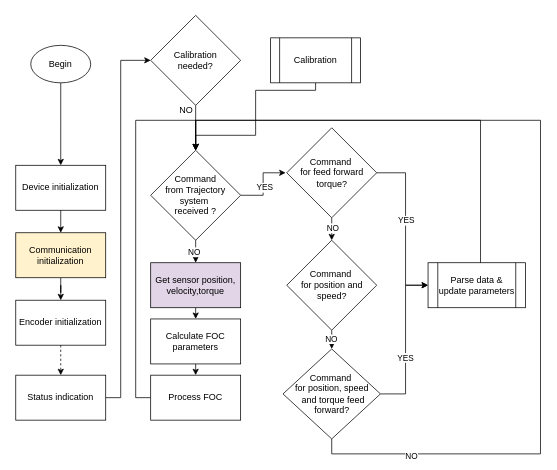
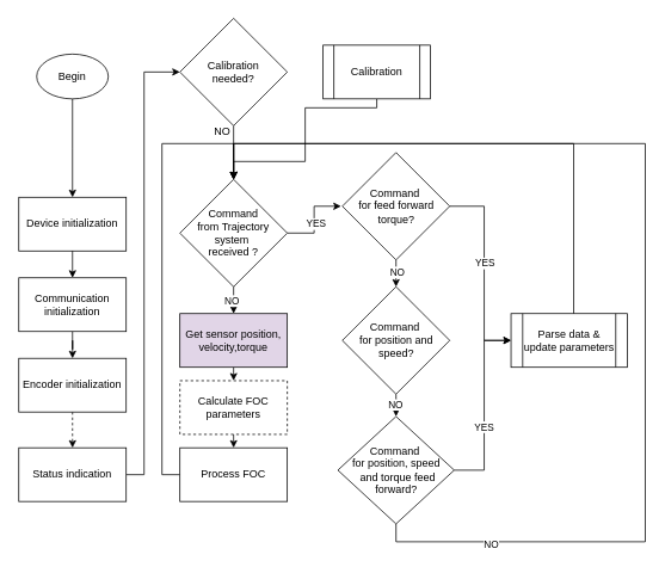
  <mxCell id="0" />
  <mxCell id="1" parent="0" />
  <mxCell id="2" style="edgeStyle=orthogonalEdgeStyle;rounded=0;orthogonalLoop=1;jettySize=auto;html=1;exitX=0.5;exitY=1;exitDx=0;exitDy=0;entryX=0.5;entryY=0;entryDx=0;entryDy=0;" parent="1" source="3" edge="1"><mxGeometry relative="1" as="geometry"><mxPoint x="80" y="220" as="targetPoint" /></mxGeometry></mxCell>
  <mxCell id="3" value="Begin" style="ellipse;whiteSpace=wrap;html=1;" parent="1" vertex="1"><mxGeometry x="40" y="60" width="80" height="50" as="geometry" /></mxCell>
  <mxCell id="4" style="edgeStyle=orthogonalEdgeStyle;rounded=0;orthogonalLoop=1;jettySize=auto;html=1;exitX=0.5;exitY=1;exitDx=0;exitDy=0;" edge="1" parent="1" source="5" target="7"><mxGeometry relative="1" as="geometry" /></mxCell>
- <mxCell id="5" value="Communication initialization" style="rounded=0;whiteSpace=wrap;html=1;fillColor=#fff2cc;" vertex="1" parent="1"><mxGeometry x="20" y="310" width="120" height="60" as="geometry" /></mxCell>
+ <mxCell id="5" value="Communication initialization" style="rounded=0;whiteSpace=wrap;html=1;" vertex="1" parent="1"><mxGeometry x="20" y="310" width="120" height="60" as="geometry" /></mxCell>
  <mxCell id="6" style="edgeStyle=orthogonalEdgeStyle;rounded=0;orthogonalLoop=1;jettySize=auto;html=1;exitX=0.5;exitY=1;exitDx=0;exitDy=0;entryX=0.5;entryY=0;entryDx=0;entryDy=0;dashed=1;" edge="1" parent="1" source="7" target="11"><mxGeometry relative="1" as="geometry" /></mxCell>
  <mxCell id="7" value="Encoder initialization" style="rounded=0;whiteSpace=wrap;html=1;" vertex="1" parent="1"><mxGeometry x="20" y="400" width="120" height="60" as="geometry" /></mxCell>
  <mxCell id="8" value="Device initialization" style="rounded=0;whiteSpace=wrap;html=1;" vertex="1" parent="1"><mxGeometry x="20" y="220" width="120" height="60" as="geometry" /></mxCell>
  <mxCell id="9" style="edgeStyle=orthogonalEdgeStyle;rounded=0;orthogonalLoop=1;jettySize=auto;html=1;exitX=0.5;exitY=1;exitDx=0;exitDy=0;entryX=0.5;entryY=0;entryDx=0;entryDy=0;" edge="1" parent="1" source="8" target="5"><mxGeometry relative="1" as="geometry" /></mxCell>
  <mxCell id="10" style="edgeStyle=orthogonalEdgeStyle;rounded=0;orthogonalLoop=1;jettySize=auto;html=1;exitX=1;exitY=0.5;exitDx=0;exitDy=0;entryX=0;entryY=0.5;entryDx=0;entryDy=0;" edge="1" parent="1" source="11" target="13"><mxGeometry relative="1" as="geometry"><mxPoint x="240" y="80" as="targetPoint" /><Array as="points"><mxPoint x="160" y="530" /><mxPoint x="160" y="80" /></Array></mxGeometry></mxCell>
  <mxCell id="11" value="Status indication" style="rounded=0;whiteSpace=wrap;html=1;" vertex="1" parent="1"><mxGeometry x="20" y="500" width="120" height="60" as="geometry" /></mxCell>
  <mxCell id="12" style="edgeStyle=orthogonalEdgeStyle;rounded=0;orthogonalLoop=1;jettySize=auto;html=1;exitX=0.5;exitY=1;exitDx=0;exitDy=0;" edge="1" parent="1" source="13"><mxGeometry relative="1" as="geometry"><mxPoint x="260" y="200" as="targetPoint" /></mxGeometry></mxCell>
  <mxCell id="13" value="&lt;div&gt;Calibration&lt;/div&gt;&lt;div&gt;needed?&lt;/div&gt;" style="rhombus;whiteSpace=wrap;html=1;" vertex="1" parent="1"><mxGeometry x="200" y="20" width="120" height="120" as="geometry" /></mxCell>
  <mxCell id="14" style="edgeStyle=orthogonalEdgeStyle;rounded=0;orthogonalLoop=1;jettySize=auto;html=1;exitX=0.5;exitY=1;exitDx=0;exitDy=0;entryX=0.5;entryY=0;entryDx=0;entryDy=0;" edge="1" parent="1" source="15" target="23"><mxGeometry relative="1" as="geometry"><Array as="points"><mxPoint x="420" y="120" /><mxPoint x="340" y="120" /><mxPoint x="340" y="180" /><mxPoint x="260" y="180" /></Array></mxGeometry></mxCell>
  <mxCell id="15" value="Calibration" style="shape=process;whiteSpace=wrap;html=1;backgroundOutline=1;" vertex="1" parent="1"><mxGeometry x="360" y="50" width="120" height="60" as="geometry" /></mxCell>
  <mxCell id="16" style="edgeStyle=orthogonalEdgeStyle;rounded=0;orthogonalLoop=1;jettySize=auto;html=1;exitX=0.5;exitY=1;exitDx=0;exitDy=0;entryX=0.5;entryY=0;entryDx=0;entryDy=0;" edge="1" parent="1" source="20" target="31"><mxGeometry relative="1" as="geometry" /></mxCell>
  <mxCell id="17" value="NO" style="edgeLabel;html=1;align=center;verticalAlign=middle;resizable=0;points=[];" vertex="1" connectable="0" parent="16"><mxGeometry x="-0.411" y="-2" relative="1" as="geometry"><mxPoint x="3" y="4" as="offset" /></mxGeometry></mxCell>
  <mxCell id="18" style="edgeStyle=orthogonalEdgeStyle;rounded=0;orthogonalLoop=1;jettySize=auto;html=1;exitX=1;exitY=0.5;exitDx=0;exitDy=0;entryX=0;entryY=0.5;entryDx=0;entryDy=0;" edge="1" parent="1" source="20" target="33"><mxGeometry relative="1" as="geometry"><mxPoint x="540" y="260" as="targetPoint" /><Array as="points"><mxPoint x="540" y="230" /><mxPoint x="540" y="380" /></Array></mxGeometry></mxCell>
  <mxCell id="19" value="YES" style="edgeLabel;html=1;align=center;verticalAlign=middle;resizable=0;points=[];" vertex="1" connectable="0" parent="18"><mxGeometry x="-0.064" relative="1" as="geometry"><mxPoint as="offset" /></mxGeometry></mxCell>
  <mxCell id="20" value="&lt;div&gt;Command&amp;nbsp;&lt;/div&gt;&lt;div&gt;for feed forward torque?&lt;/div&gt;" style="rhombus;whiteSpace=wrap;html=1;" vertex="1" parent="1"><mxGeometry x="381.5" y="170" width="120" height="120" as="geometry" /></mxCell>
  <mxCell id="21" style="edgeStyle=orthogonalEdgeStyle;rounded=0;orthogonalLoop=1;jettySize=auto;html=1;exitX=1;exitY=0.5;exitDx=0;exitDy=0;" edge="1" parent="1" source="23"><mxGeometry relative="1" as="geometry"><mxPoint x="380" y="230" as="targetPoint" /><Array as="points"><mxPoint x="350" y="260" /><mxPoint x="350" y="230" /></Array></mxGeometry></mxCell>
  <mxCell id="22" value="YES" style="edgeLabel;html=1;align=center;verticalAlign=middle;resizable=0;points=[];" vertex="1" connectable="0" parent="21"><mxGeometry x="-0.1" y="-1" relative="1" as="geometry"><mxPoint as="offset" /></mxGeometry></mxCell>
  <mxCell id="23" value="Command&lt;br&gt;&lt;div&gt;from Trajectory system&amp;nbsp;&lt;/div&gt;&lt;div&gt;received ?&lt;/div&gt;" style="rhombus;whiteSpace=wrap;html=1;" vertex="1" parent="1"><mxGeometry x="200" y="200" width="120" height="120" as="geometry" /></mxCell>
  <mxCell id="24" style="edgeStyle=orthogonalEdgeStyle;rounded=0;orthogonalLoop=1;jettySize=auto;html=1;exitX=1;exitY=0.5;exitDx=0;exitDy=0;entryX=0;entryY=0.5;entryDx=0;entryDy=0;" edge="1" parent="1" source="28" target="33"><mxGeometry relative="1" as="geometry"><Array as="points"><mxPoint x="540" y="525" /><mxPoint x="540" y="380" /></Array></mxGeometry></mxCell>
  <mxCell id="25" value="YES" style="edgeLabel;html=1;align=center;verticalAlign=middle;resizable=0;points=[];" vertex="1" connectable="0" parent="24"><mxGeometry x="-0.217" y="1" relative="1" as="geometry"><mxPoint as="offset" /></mxGeometry></mxCell>
  <mxCell id="26" style="edgeStyle=orthogonalEdgeStyle;rounded=0;orthogonalLoop=1;jettySize=auto;html=1;exitX=0.5;exitY=1;exitDx=0;exitDy=0;entryX=0.5;entryY=0;entryDx=0;entryDy=0;" edge="1" parent="1" source="28" target="23"><mxGeometry relative="1" as="geometry"><Array as="points"><mxPoint x="441" y="605" /><mxPoint x="720" y="605" /><mxPoint x="720" y="160" /><mxPoint x="260" y="160" /></Array></mxGeometry></mxCell>
  <mxCell id="27" value="NO" style="edgeLabel;html=1;align=center;verticalAlign=middle;resizable=0;points=[];" vertex="1" connectable="0" parent="26"><mxGeometry x="-0.797" y="-2" relative="1" as="geometry"><mxPoint as="offset" /></mxGeometry></mxCell>
  <mxCell id="28" value="&lt;div&gt;Command&amp;nbsp;&lt;/div&gt;&lt;div&gt;for position, speed&lt;/div&gt;&lt;div&gt;&amp;nbsp;and torque feed forward?&lt;/div&gt;" style="rhombus;whiteSpace=wrap;html=1;" vertex="1" parent="1"><mxGeometry x="376.5" y="465" width="130" height="120" as="geometry" /></mxCell>
  <mxCell id="29" style="edgeStyle=orthogonalEdgeStyle;rounded=0;orthogonalLoop=1;jettySize=auto;html=1;exitX=0.5;exitY=1;exitDx=0;exitDy=0;" edge="1" parent="1" source="31" target="28"><mxGeometry relative="1" as="geometry" /></mxCell>
  <mxCell id="30" value="NO" style="edgeLabel;html=1;align=center;verticalAlign=middle;resizable=0;points=[];" vertex="1" connectable="0" parent="29"><mxGeometry x="0.473" y="-1" relative="1" as="geometry"><mxPoint as="offset" /></mxGeometry></mxCell>
  <mxCell id="31" value="&lt;div&gt;Command&amp;nbsp;&lt;/div&gt;&lt;div&gt;for position and speed?&lt;/div&gt;" style="rhombus;whiteSpace=wrap;html=1;" vertex="1" parent="1"><mxGeometry x="381.5" y="320" width="120" height="120" as="geometry" /></mxCell>
  <mxCell id="32" style="edgeStyle=orthogonalEdgeStyle;rounded=0;orthogonalLoop=1;jettySize=auto;html=1;exitX=0.5;exitY=0;exitDx=0;exitDy=0;" edge="1" parent="1"><mxGeometry relative="1" as="geometry"><mxPoint x="640" y="390" as="sourcePoint" /><mxPoint x="260" y="200" as="targetPoint" /><Array as="points"><mxPoint x="640" y="160" /><mxPoint x="260" y="160" /></Array></mxGeometry></mxCell>
  <mxCell id="33" value="Parse data &amp;amp; update parameters" style="shape=process;whiteSpace=wrap;html=1;backgroundOutline=1;" vertex="1" parent="1"><mxGeometry x="570" y="350" width="130" height="60" as="geometry" /></mxCell>
  <mxCell id="34" style="edgeStyle=orthogonalEdgeStyle;rounded=0;orthogonalLoop=1;jettySize=auto;html=1;exitX=0.5;exitY=1;exitDx=0;exitDy=0;entryX=0.5;entryY=0;entryDx=0;entryDy=0;" edge="1" parent="1" source="35" target="39"><mxGeometry relative="1" as="geometry" /></mxCell>
  <mxCell id="35" value="&lt;div&gt;Get sensor position,&lt;/div&gt;&lt;div&gt;velocity,torque&lt;/div&gt;" style="rounded=0;whiteSpace=wrap;html=1;fillColor=#e1d5e7;" vertex="1" parent="1"><mxGeometry x="200" y="350" width="120" height="60" as="geometry" /></mxCell>
  <mxCell id="36" style="edgeStyle=orthogonalEdgeStyle;rounded=0;orthogonalLoop=1;jettySize=auto;html=1;exitX=0.5;exitY=1;exitDx=0;exitDy=0;entryX=0.5;entryY=0;entryDx=0;entryDy=0;" edge="1" parent="1" source="23" target="35"><mxGeometry relative="1" as="geometry" /></mxCell>
  <mxCell id="37" value="NO" style="edgeLabel;html=1;align=center;verticalAlign=middle;resizable=0;points=[];" vertex="1" connectable="0" parent="36"><mxGeometry x="-0.021" y="-3" relative="1" as="geometry"><mxPoint as="offset" /></mxGeometry></mxCell>
  <mxCell id="38" style="edgeStyle=orthogonalEdgeStyle;rounded=0;orthogonalLoop=1;jettySize=auto;html=1;exitX=0.5;exitY=1;exitDx=0;exitDy=0;entryX=0.5;entryY=0;entryDx=0;entryDy=0;" edge="1" parent="1" source="39"><mxGeometry relative="1" as="geometry"><mxPoint x="260" y="500" as="targetPoint" /></mxGeometry></mxCell>
- <mxCell id="39" value="Calculate FOC parameters" style="rounded=0;whiteSpace=wrap;html=1;" vertex="1" parent="1"><mxGeometry x="200" y="425" width="120" height="60" as="geometry" /></mxCell>
+ <mxCell id="39" value="Calculate FOC parameters" style="rounded=0;whiteSpace=wrap;html=1;dashed=1;" vertex="1" parent="1"><mxGeometry x="200" y="425" width="120" height="60" as="geometry" /></mxCell>
  <mxCell id="40" style="edgeStyle=orthogonalEdgeStyle;rounded=0;orthogonalLoop=1;jettySize=auto;html=1;exitX=0;exitY=0.5;exitDx=0;exitDy=0;" edge="1" parent="1" source="41"><mxGeometry relative="1" as="geometry"><mxPoint x="260" y="200" as="targetPoint" /><Array as="points"><mxPoint x="180" y="530" /><mxPoint x="180" y="160" /><mxPoint x="260" y="160" /></Array></mxGeometry></mxCell>
  <mxCell id="41" value="Process FOC" style="rounded=0;whiteSpace=wrap;html=1;" vertex="1" parent="1"><mxGeometry x="200" y="500" width="120" height="60" as="geometry" /></mxCell>
  <mxCell id="42" value="NO" style="text;html=1;align=center;verticalAlign=middle;resizable=0;points=[];autosize=1;strokeColor=none;fillColor=none;" vertex="1" parent="1"><mxGeometry x="227" y="132" width="40" height="30" as="geometry" /></mxCell>
